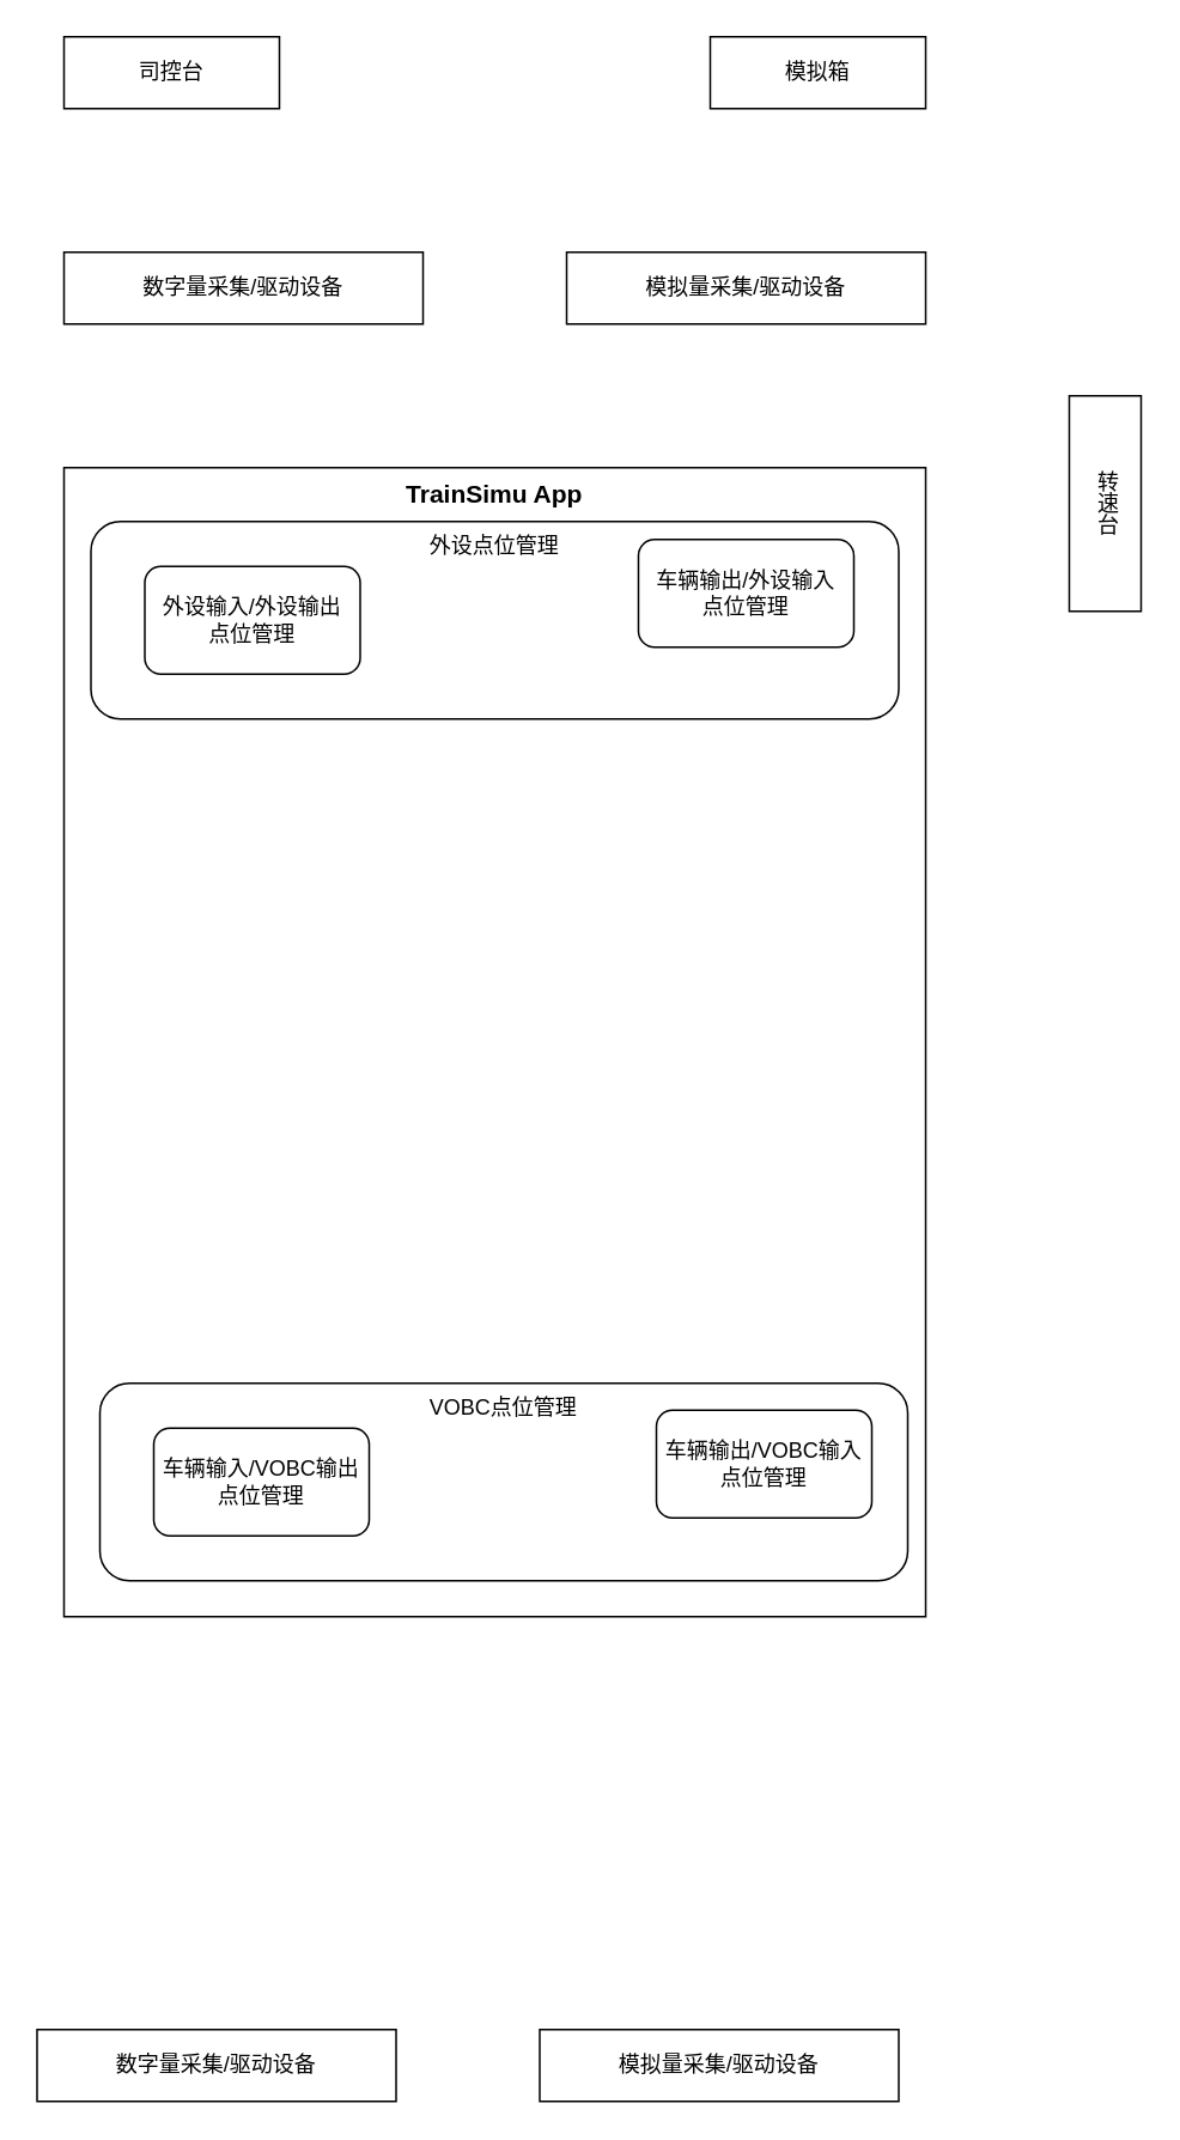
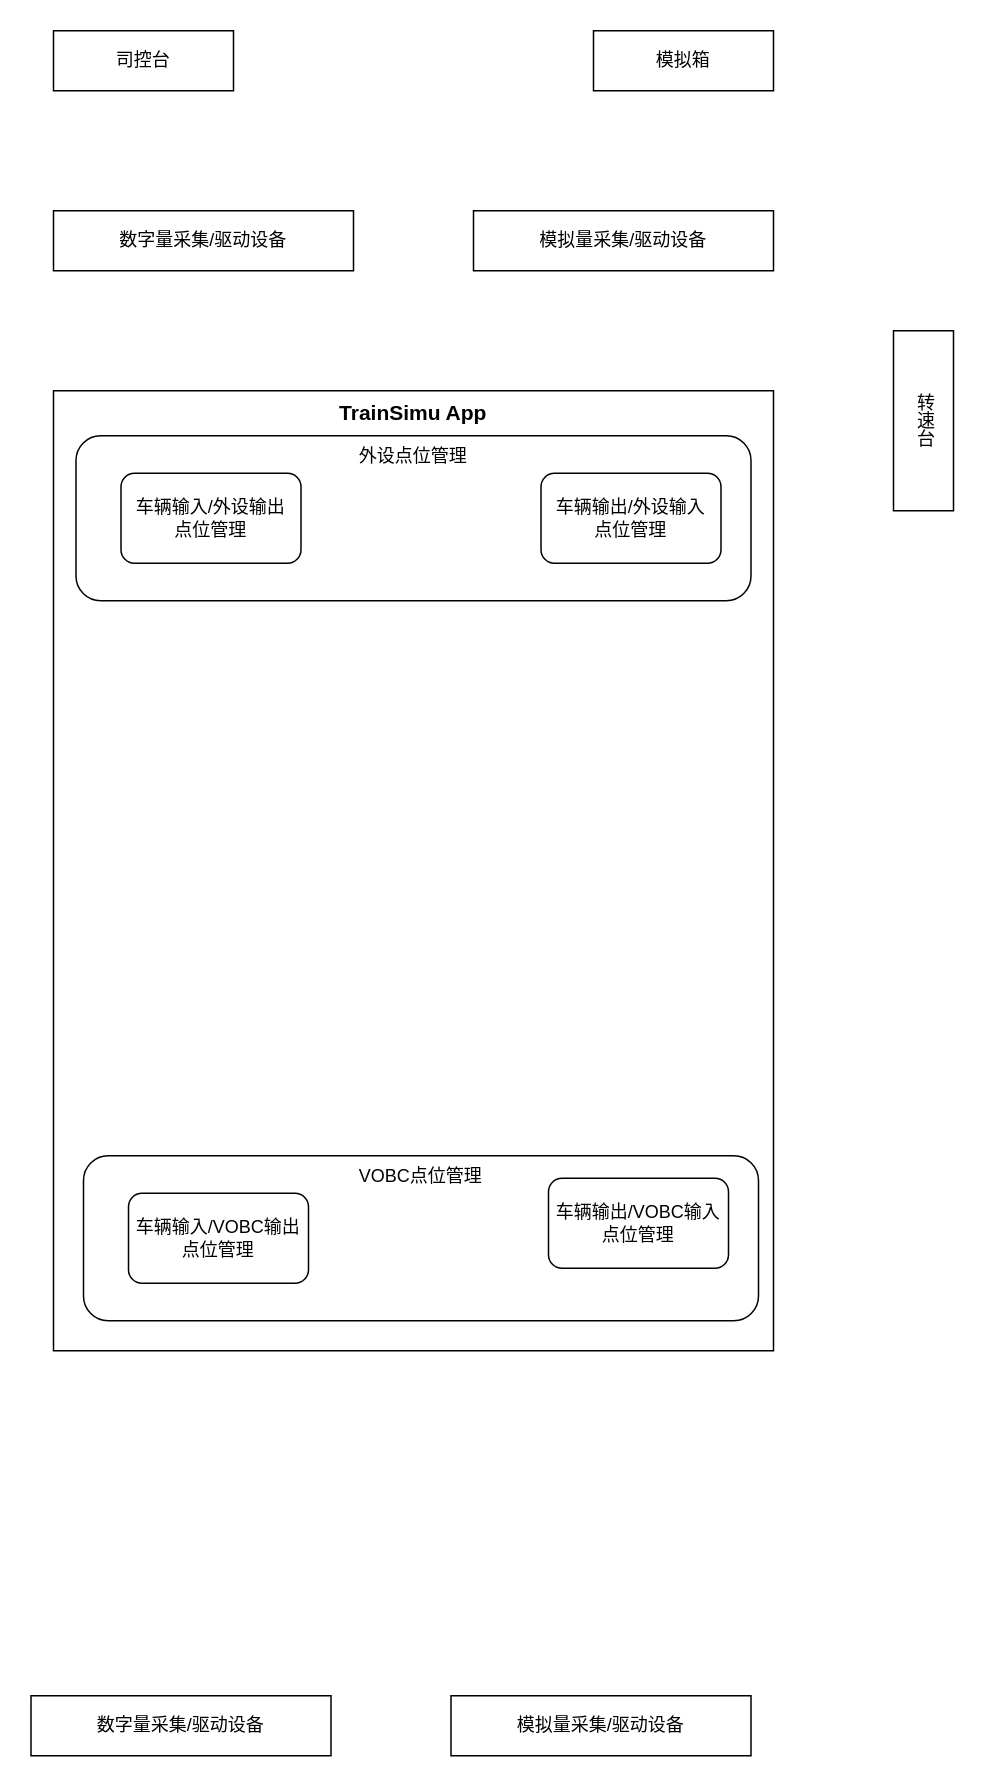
  <mxCell id="0" />
  <mxCell id="1" parent="0" />
  <mxCell id="2" value="司控台" style="rounded=0;whiteSpace=wrap;html=1;" vertex="1" parent="1"><mxGeometry x="35" y="20" width="120" height="40" as="geometry" /></mxCell>
  <mxCell id="3" value="模拟箱" style="rounded=0;whiteSpace=wrap;html=1;" vertex="1" parent="1"><mxGeometry x="395" y="20" width="120" height="40" as="geometry" /></mxCell>
  <mxCell id="4" value="数字量采集/驱动设备" style="rounded=0;whiteSpace=wrap;html=1;" vertex="1" parent="1"><mxGeometry x="35" y="140" width="200" height="40" as="geometry" /></mxCell>
  <mxCell id="5" value="TrainSimu App" style="rounded=0;whiteSpace=wrap;html=1;horizontal=1;verticalAlign=top;fontStyle=1;fontSize=14;" vertex="1" parent="1"><mxGeometry x="35" y="260" width="480" height="640" as="geometry" /></mxCell>
  <mxCell id="6" value="模拟量采集/驱动设备" style="rounded=0;whiteSpace=wrap;html=1;" vertex="1" parent="1"><mxGeometry x="315" y="140" width="200" height="40" as="geometry" /></mxCell>
  <mxCell id="7" value="数字量采集/驱动设备" style="rounded=0;whiteSpace=wrap;html=1;" vertex="1" parent="1"><mxGeometry x="20" y="1130" width="200" height="40" as="geometry" /></mxCell>
  <mxCell id="8" value="模拟量采集/驱动设备" style="rounded=0;whiteSpace=wrap;html=1;" vertex="1" parent="1"><mxGeometry x="300" y="1130" width="200" height="40" as="geometry" /></mxCell>
  <mxCell id="9" value="转速台" style="rounded=0;whiteSpace=wrap;html=1;horizontal=1;textDirection=vertical-rl;" vertex="1" parent="1"><mxGeometry x="595" y="220" width="40" height="120" as="geometry" /></mxCell>
  <mxCell id="10" value="" style="group" vertex="1" connectable="0" parent="1"><mxGeometry x="55" y="770" width="450" height="110" as="geometry" /></mxCell>
  <mxCell id="11" value="VOBC点位管理" style="rounded=1;whiteSpace=wrap;html=1;verticalAlign=top;" vertex="1" parent="10"><mxGeometry width="450" height="110" as="geometry" /></mxCell>
  <mxCell id="12" value="车辆输入/VOBC输出点位管理" style="rounded=1;whiteSpace=wrap;html=1;" vertex="1" parent="10"><mxGeometry x="30" y="25" width="120" height="60" as="geometry" /></mxCell>
  <mxCell id="13" value="车辆输出/VOBC输入点位管理" style="rounded=1;whiteSpace=wrap;html=1;" vertex="1" parent="10"><mxGeometry x="310" y="15" width="120" height="60" as="geometry" /></mxCell>
  <mxCell id="14" value="" style="group" vertex="1" connectable="0" parent="1"><mxGeometry x="50" y="290" width="450" height="110" as="geometry" /></mxCell>
  <mxCell id="15" value="外设点位管理" style="rounded=1;whiteSpace=wrap;html=1;verticalAlign=top;" vertex="1" parent="14"><mxGeometry width="450" height="110" as="geometry" /></mxCell>
- <mxCell id="16" value="外设输入/外设输出&lt;div&gt;点位管理&lt;/div&gt;" style="rounded=1;whiteSpace=wrap;html=1;" vertex="1" parent="14"><mxGeometry x="30" y="25" width="120" height="60" as="geometry" /></mxCell>
- <mxCell id="17" value="车辆输出/外设输入&lt;div&gt;点位管理&lt;/div&gt;" style="rounded=1;whiteSpace=wrap;html=1;" vertex="1" parent="14"><mxGeometry x="305" y="10" width="120" height="60" as="geometry" /></mxCell>
+ <mxCell id="16" value="车辆输入/外设输出&lt;div&gt;点位管理&lt;/div&gt;" style="rounded=1;whiteSpace=wrap;html=1;" vertex="1" parent="14"><mxGeometry x="30" y="25" width="120" height="60" as="geometry" /></mxCell>
+ <mxCell id="17" value="车辆输出/外设输入&lt;div&gt;点位管理&lt;/div&gt;" style="rounded=1;whiteSpace=wrap;html=1;" vertex="1" parent="14"><mxGeometry x="310" y="25" width="120" height="60" as="geometry" /></mxCell>
